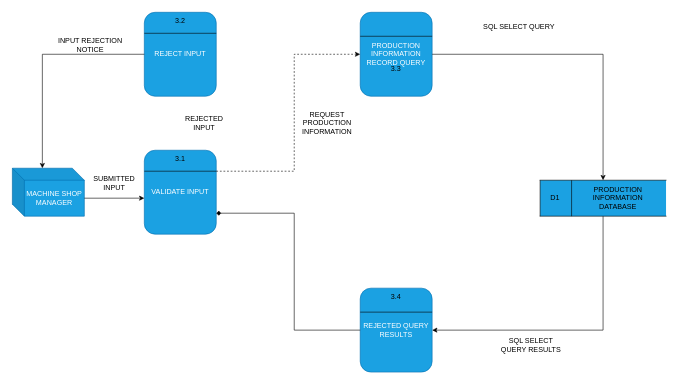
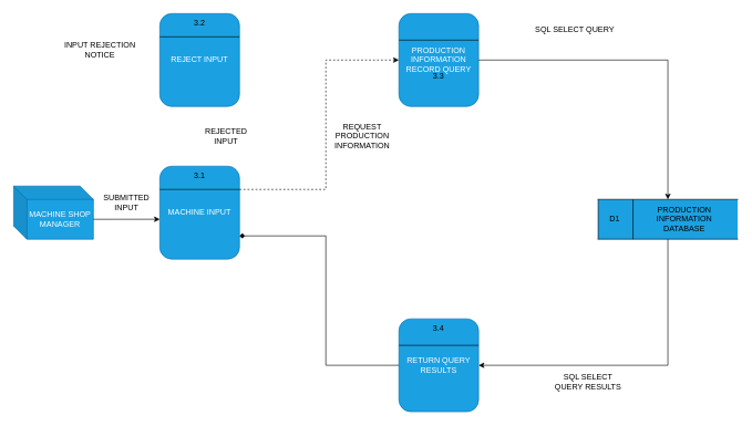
  <mxCell id="0" />
  <mxCell id="1" parent="0" />
  <mxCell id="2" value="MACHINE SHOP&lt;br&gt;&lt;div&gt;MANAGER&lt;/div&gt;" style="shape=cube;whiteSpace=wrap;html=1;boundedLbl=1;backgroundOutline=1;darkOpacity=0.05;darkOpacity2=0.1;fillColor=#1ba1e2;fontColor=#ffffff;strokeColor=#006EAF;" parent="1" vertex="1"><mxGeometry x="20" y="280" width="120" height="80" as="geometry" /></mxCell>
- <mxCell id="3" value="VALIDATE INPUT" style="rounded=1;whiteSpace=wrap;html=1;fillColor=#1ba1e2;fontColor=#ffffff;strokeColor=#006EAF;" parent="1" vertex="1"><mxGeometry x="240" y="250" width="120" height="140" as="geometry" /></mxCell>
+ <mxCell id="3" value="MACHINE INPUT" style="rounded=1;whiteSpace=wrap;html=1;fillColor=#1ba1e2;fontColor=#ffffff;strokeColor=#006EAF;" parent="1" vertex="1"><mxGeometry x="240" y="250" width="120" height="140" as="geometry" /></mxCell>
  <mxCell id="4" value="PRODUCTION INFORMATION RECORD QUERY" style="rounded=1;whiteSpace=wrap;html=1;fillColor=#1ba1e2;fontColor=#ffffff;strokeColor=#006EAF;" parent="1" vertex="1"><mxGeometry x="600" y="20" width="120" height="140" as="geometry" /></mxCell>
  <mxCell id="5" value="" style="endArrow=none;html=1;rounded=0;exitX=0;exitY=0.25;exitDx=0;exitDy=0;entryX=1;entryY=0.25;entryDx=0;entryDy=0;" parent="1" source="3" target="3" edge="1"><mxGeometry width="50" height="50" relative="1" as="geometry"><mxPoint x="360" y="430" as="sourcePoint" /><mxPoint x="410" y="380" as="targetPoint" /></mxGeometry></mxCell>
  <mxCell id="6" value="3.1" style="text;html=1;align=center;verticalAlign=middle;whiteSpace=wrap;rounded=0;" parent="1" vertex="1"><mxGeometry x="270" y="250" width="60" height="30" as="geometry" /></mxCell>
  <mxCell id="7" value="" style="endArrow=none;html=1;rounded=0;exitX=0;exitY=0.25;exitDx=0;exitDy=0;entryX=1;entryY=0.25;entryDx=0;entryDy=0;" parent="1" edge="1"><mxGeometry width="50" height="50" relative="1" as="geometry"><mxPoint x="600" y="60" as="sourcePoint" /><mxPoint x="720" y="60" as="targetPoint" /></mxGeometry></mxCell>
  <mxCell id="8" value="3.3" style="text;html=1;align=center;verticalAlign=middle;whiteSpace=wrap;rounded=0;" parent="1" vertex="1"><mxGeometry x="630" y="100" width="60" height="30" as="geometry" /></mxCell>
  <mxCell id="9" value="REJECT INPUT" style="rounded=1;whiteSpace=wrap;html=1;fillColor=#1ba1e2;fontColor=#ffffff;strokeColor=#006EAF;" parent="1" vertex="1"><mxGeometry x="240" y="20" width="120" height="140" as="geometry" /></mxCell>
  <mxCell id="10" value="" style="endArrow=none;html=1;rounded=0;exitX=0;exitY=0.25;exitDx=0;exitDy=0;entryX=1;entryY=0.25;entryDx=0;entryDy=0;" parent="1" source="9" target="9" edge="1"><mxGeometry width="50" height="50" relative="1" as="geometry"><mxPoint x="360" y="200" as="sourcePoint" /><mxPoint x="410" y="150" as="targetPoint" /></mxGeometry></mxCell>
  <mxCell id="11" value="3.2" style="text;html=1;align=center;verticalAlign=middle;whiteSpace=wrap;rounded=0;" parent="1" vertex="1"><mxGeometry x="270" y="20" width="60" height="30" as="geometry" /></mxCell>
  <mxCell id="12" value="" style="endArrow=classic;html=1;rounded=0;exitX=0;exitY=0;exitDx=120;exitDy=50;exitPerimeter=0;entryX=0;entryY=0.571;entryDx=0;entryDy=0;entryPerimeter=0;" parent="1" source="2" target="3" edge="1"><mxGeometry width="50" height="50" relative="1" as="geometry"><mxPoint x="360" y="430" as="sourcePoint" /><mxPoint x="410" y="380" as="targetPoint" /></mxGeometry></mxCell>
- <mxCell id="13" value="" style="endArrow=classic;html=1;rounded=0;exitX=0;exitY=0.5;exitDx=0;exitDy=0;entryX=0;entryY=0;entryDx=50;entryDy=0;entryPerimeter=0;" parent="1" source="9" target="2" edge="1"><mxGeometry width="50" height="50" relative="1" as="geometry"><mxPoint x="360" y="340" as="sourcePoint" /><mxPoint x="410" y="290" as="targetPoint" /><Array as="points"><mxPoint x="70" y="90" /></Array></mxGeometry></mxCell>
  <mxCell id="14" value="" style="shape=partialRectangle;whiteSpace=wrap;html=1;left=0;right=0;fillColor=#1ba1e2;fontColor=#ffffff;strokeColor=light-dark(#000000,#F9F9F9);" parent="1" vertex="1"><mxGeometry x="900" y="300" width="210" height="60" as="geometry" /></mxCell>
  <mxCell id="15" value="" style="endArrow=none;html=1;rounded=0;entryX=0;entryY=0;entryDx=0;entryDy=0;exitX=0;exitY=1;exitDx=0;exitDy=0;" parent="1" source="14" target="14" edge="1"><mxGeometry width="50" height="50" relative="1" as="geometry"><mxPoint x="410" y="350" as="sourcePoint" /><mxPoint x="460" y="300" as="targetPoint" /></mxGeometry></mxCell>
  <mxCell id="16" value="" style="endArrow=none;html=1;rounded=0;entryX=0.25;entryY=0;entryDx=0;entryDy=0;exitX=0.25;exitY=1;exitDx=0;exitDy=0;" parent="1" source="14" target="14" edge="1"><mxGeometry width="50" height="50" relative="1" as="geometry"><mxPoint x="410" y="350" as="sourcePoint" /><mxPoint x="460" y="300" as="targetPoint" /></mxGeometry></mxCell>
  <mxCell id="17" value="D1" style="text;html=1;align=center;verticalAlign=middle;whiteSpace=wrap;rounded=0;" parent="1" vertex="1"><mxGeometry x="920" y="315" width="10" height="30" as="geometry" /></mxCell>
  <mxCell id="18" value="PRODUCTION INFORMATION DATABASE" style="text;html=1;align=center;verticalAlign=middle;whiteSpace=wrap;rounded=0;" parent="1" vertex="1"><mxGeometry x="1000" y="315" width="60" height="30" as="geometry" /></mxCell>
  <mxCell id="19" value="SUBMITTED INPUT" style="text;html=1;align=center;verticalAlign=middle;whiteSpace=wrap;rounded=0;" parent="1" vertex="1"><mxGeometry x="160" y="290" width="60" height="30" as="geometry" /></mxCell>
  <mxCell id="20" value="REJECTED INPUT" style="text;html=1;align=center;verticalAlign=middle;whiteSpace=wrap;rounded=0;" parent="1" vertex="1"><mxGeometry x="310" y="190" width="60" height="30" as="geometry" /></mxCell>
  <mxCell id="21" value="INPUT REJECTION NOTICE" style="text;html=1;align=center;verticalAlign=middle;whiteSpace=wrap;rounded=0;" parent="1" vertex="1"><mxGeometry x="90" y="60" width="120" height="30" as="geometry" /></mxCell>
- <mxCell id="22" value="REJECTED QUERY RESULTS" style="rounded=1;whiteSpace=wrap;html=1;fillColor=#1ba1e2;fontColor=#ffffff;strokeColor=#006EAF;" parent="1" vertex="1"><mxGeometry x="600" y="480" width="120" height="140" as="geometry" /></mxCell>
+ <mxCell id="22" value="RETURN QUERY RESULTS" style="rounded=1;whiteSpace=wrap;html=1;fillColor=#1ba1e2;fontColor=#ffffff;strokeColor=#006EAF;" parent="1" vertex="1"><mxGeometry x="600" y="480" width="120" height="140" as="geometry" /></mxCell>
  <mxCell id="23" value="" style="endArrow=none;html=1;rounded=0;exitX=0;exitY=0.25;exitDx=0;exitDy=0;entryX=1;entryY=0.25;entryDx=0;entryDy=0;" parent="1" edge="1"><mxGeometry width="50" height="50" relative="1" as="geometry"><mxPoint x="600" y="520" as="sourcePoint" /><mxPoint x="720" y="520" as="targetPoint" /></mxGeometry></mxCell>
  <mxCell id="24" value="3.4" style="text;html=1;align=center;verticalAlign=middle;whiteSpace=wrap;rounded=0;" parent="1" vertex="1"><mxGeometry x="630" y="480" width="60" height="30" as="geometry" /></mxCell>
  <mxCell id="25" value="" style="endArrow=classic;html=1;rounded=0;entryX=0;entryY=0.5;entryDx=0;entryDy=0;exitX=1;exitY=0.25;exitDx=0;exitDy=0;dashed=1;" parent="1" source="3" target="4" edge="1"><mxGeometry width="50" height="50" relative="1" as="geometry"><mxPoint x="740" y="370" as="sourcePoint" /><mxPoint x="790" y="320" as="targetPoint" /><Array as="points"><mxPoint x="490" y="285" /><mxPoint x="490" y="90" /></Array></mxGeometry></mxCell>
  <mxCell id="26" value="" style="endArrow=diamond;html=1;rounded=0;entryX=1;entryY=0.75;entryDx=0;entryDy=0;exitX=0;exitY=0.5;exitDx=0;exitDy=0;" parent="1" source="22" target="3" edge="1"><mxGeometry width="50" height="50" relative="1" as="geometry"><mxPoint x="740" y="370" as="sourcePoint" /><mxPoint x="790" y="320" as="targetPoint" /><Array as="points"><mxPoint x="490" y="550" /><mxPoint x="490" y="355" /></Array></mxGeometry></mxCell>
  <mxCell id="27" value="" style="endArrow=classic;html=1;rounded=0;exitX=1;exitY=0.5;exitDx=0;exitDy=0;entryX=0.5;entryY=0;entryDx=0;entryDy=0;" parent="1" source="4" target="14" edge="1"><mxGeometry width="50" height="50" relative="1" as="geometry"><mxPoint x="740" y="370" as="sourcePoint" /><mxPoint x="790" y="320" as="targetPoint" /><Array as="points"><mxPoint x="1005" y="90" /></Array></mxGeometry></mxCell>
  <mxCell id="28" value="" style="endArrow=classic;html=1;rounded=0;entryX=1;entryY=0.5;entryDx=0;entryDy=0;exitX=0.5;exitY=1;exitDx=0;exitDy=0;" parent="1" source="14" target="22" edge="1"><mxGeometry width="50" height="50" relative="1" as="geometry"><mxPoint x="740" y="370" as="sourcePoint" /><mxPoint x="790" y="320" as="targetPoint" /><Array as="points"><mxPoint x="1005" y="550" /></Array></mxGeometry></mxCell>
  <mxCell id="29" value="REQUEST PRODUCTION INFORMATION" style="text;html=1;align=center;verticalAlign=middle;whiteSpace=wrap;rounded=0;" parent="1" vertex="1"><mxGeometry x="480" y="190" width="130" height="30" as="geometry" /></mxCell>
  <mxCell id="30" value="SQL SELECT QUERY" style="text;html=1;align=center;verticalAlign=middle;whiteSpace=wrap;rounded=0;" parent="1" vertex="1"><mxGeometry x="800" y="30" width="130" height="30" as="geometry" /></mxCell>
  <mxCell id="31" value="SQL SELECT QUERY RESULTS" style="text;html=1;align=center;verticalAlign=middle;whiteSpace=wrap;rounded=0;" parent="1" vertex="1"><mxGeometry x="830" y="560" width="110" height="30" as="geometry" /></mxCell>
